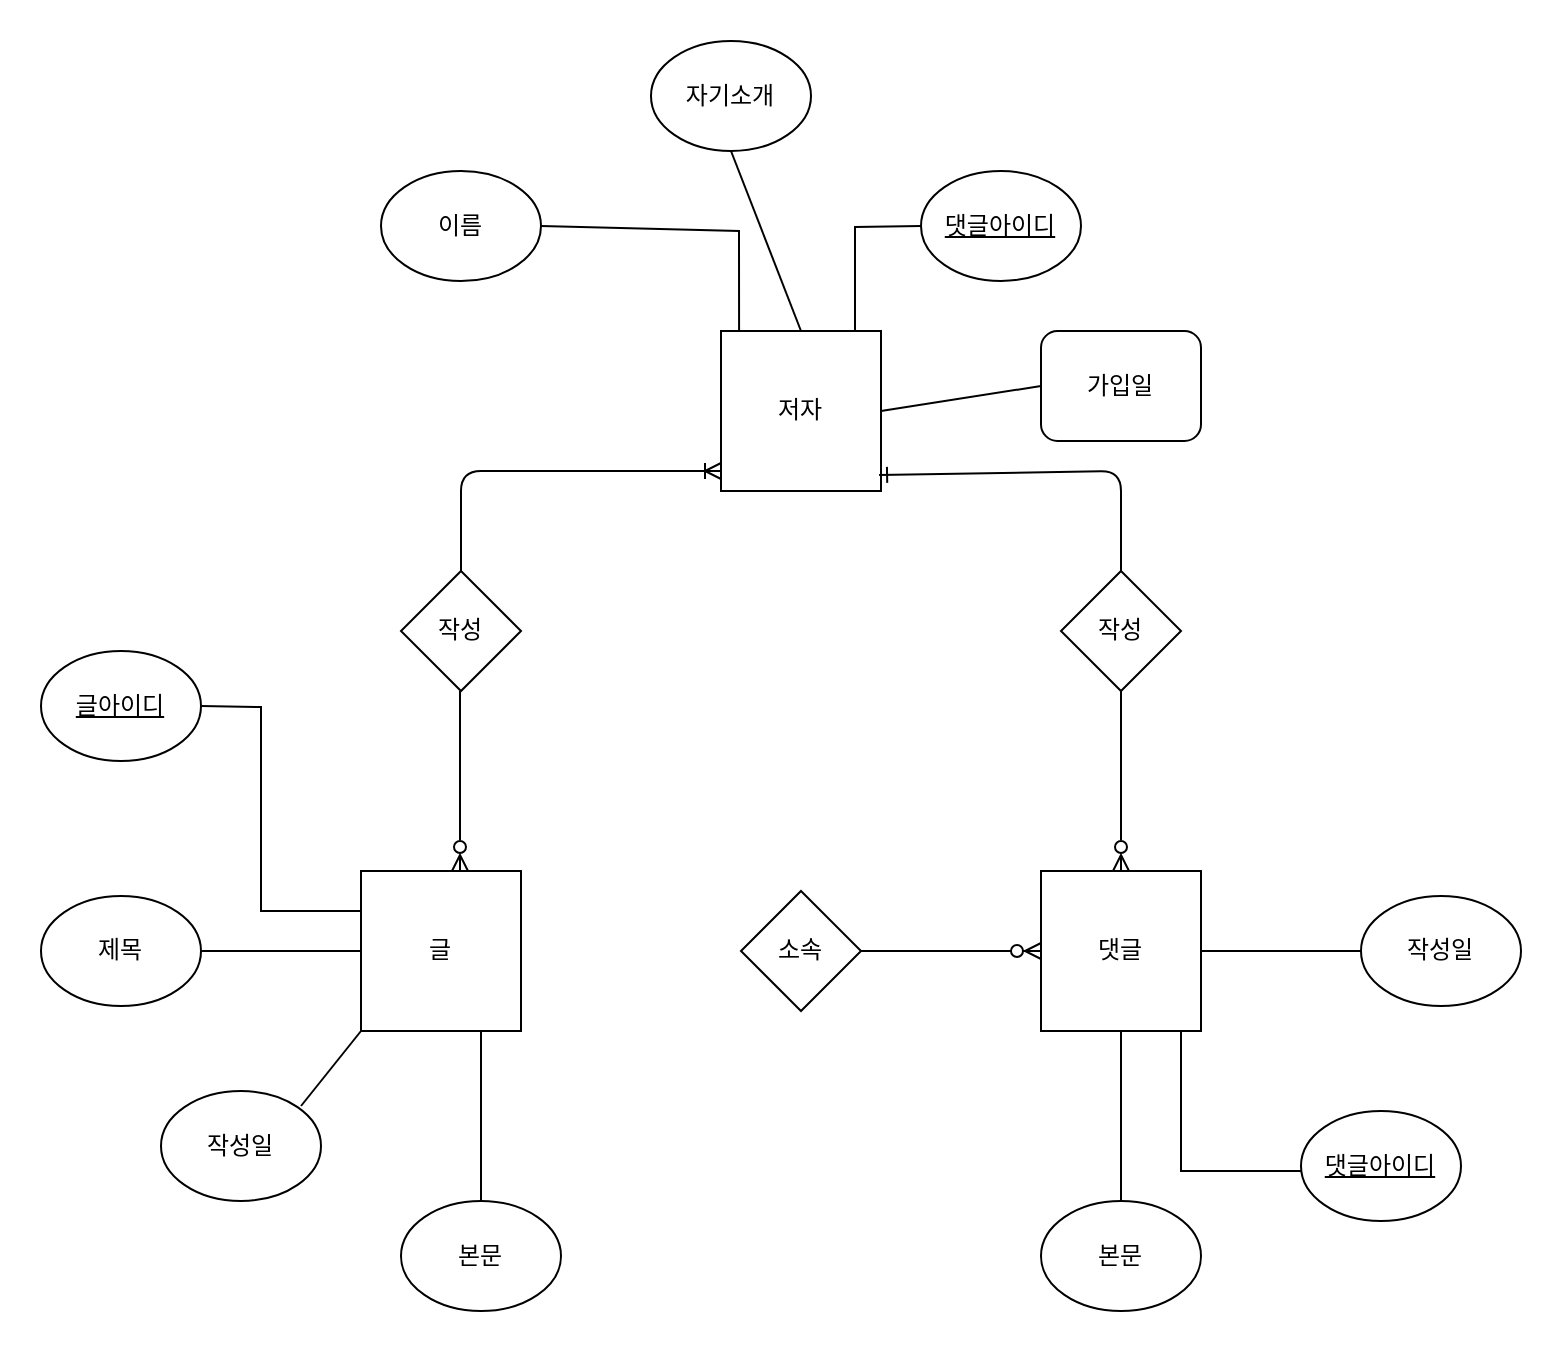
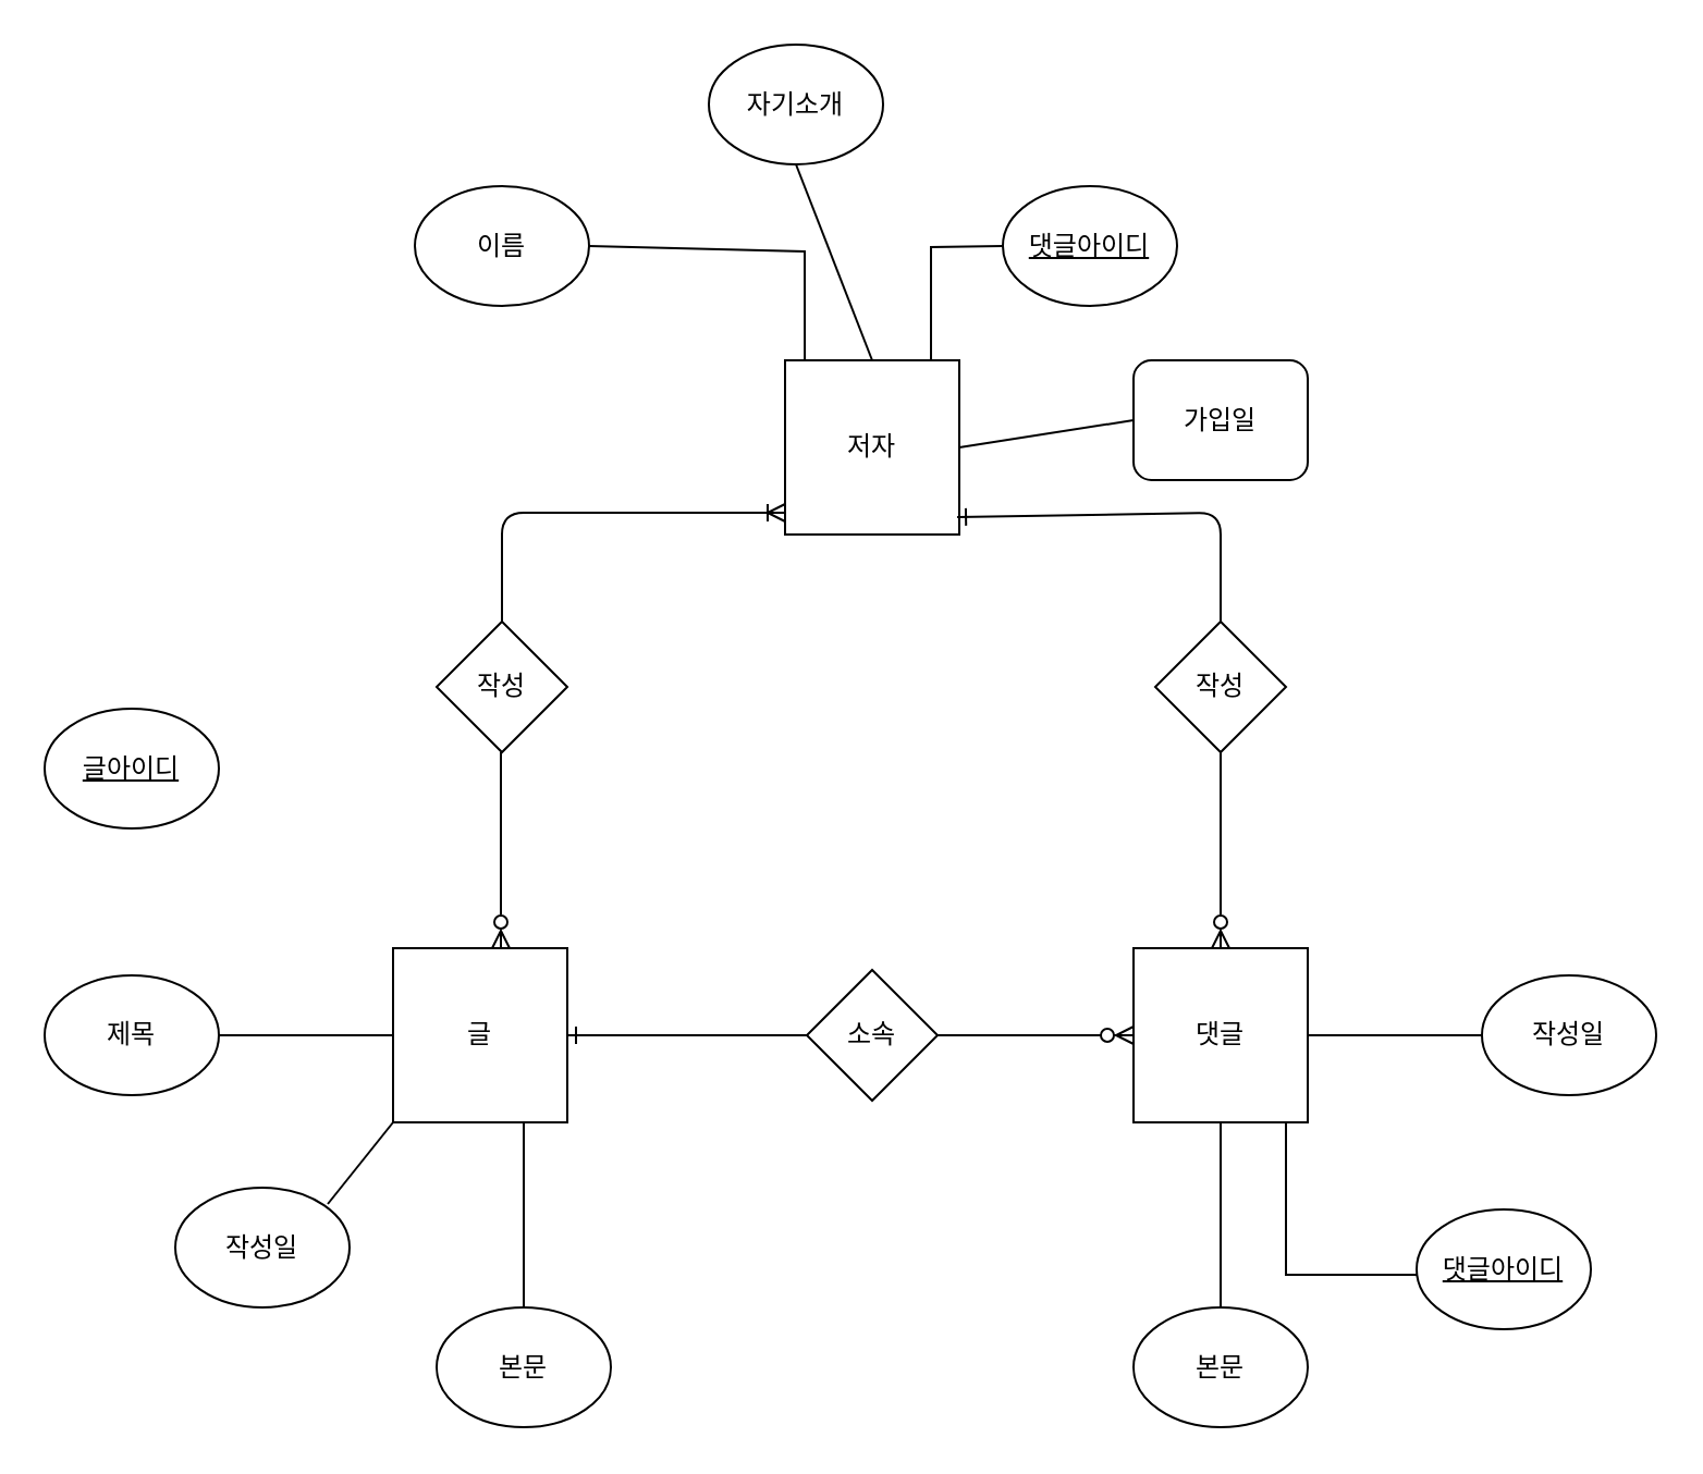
  <mxCell id="0" />
  <mxCell id="1" parent="0" />
  <mxCell id="2" value="저자" style="whiteSpace=wrap;html=1;aspect=fixed;rounded=0;" vertex="1" parent="1"><mxGeometry x="360" y="165" width="80" height="80" as="geometry" /></mxCell>
  <mxCell id="3" value="댓글" style="whiteSpace=wrap;html=1;aspect=fixed;rounded=0;" vertex="1" parent="1"><mxGeometry x="520" y="435" width="80" height="80" as="geometry" /></mxCell>
  <mxCell id="4" value="글" style="whiteSpace=wrap;html=1;aspect=fixed;rounded=0;" vertex="1" parent="1"><mxGeometry x="180" y="435" width="80" height="80" as="geometry" /></mxCell>
  <mxCell id="5" value="제목" style="ellipse;whiteSpace=wrap;html=1;rounded=0;" vertex="1" parent="1"><mxGeometry x="20" y="447.5" width="80" height="55" as="geometry" /></mxCell>
  <mxCell id="6" value="작성일" style="ellipse;whiteSpace=wrap;html=1;rounded=0;" vertex="1" parent="1"><mxGeometry x="80" y="545" width="80" height="55" as="geometry" /></mxCell>
  <mxCell id="7" value="본문" style="ellipse;whiteSpace=wrap;html=1;rounded=0;" vertex="1" parent="1"><mxGeometry x="200" y="600" width="80" height="55" as="geometry" /></mxCell>
  <mxCell id="8" value="" style="endArrow=none;html=1;rounded=0;entryX=0;entryY=0.5;entryDx=0;entryDy=0;" edge="1" parent="1" target="4"><mxGeometry width="50" height="50" relative="1" as="geometry"><mxPoint x="100" y="475" as="sourcePoint" /><mxPoint x="150" y="425" as="targetPoint" /></mxGeometry></mxCell>
  <mxCell id="9" value="이름" style="ellipse;whiteSpace=wrap;html=1;rounded=0;" vertex="1" parent="1"><mxGeometry x="190" y="85" width="80" height="55" as="geometry" /></mxCell>
  <mxCell id="10" value="자기소개" style="ellipse;whiteSpace=wrap;html=1;rounded=0;" vertex="1" parent="1"><mxGeometry x="325" y="20" width="80" height="55" as="geometry" /></mxCell>
  <mxCell id="11" value="가입일" style="whiteSpace=wrap;html=1;rounded=1;" vertex="1" parent="1"><mxGeometry x="520" y="165" width="80" height="55" as="geometry" /></mxCell>
  <mxCell id="12" value="" style="endArrow=none;html=1;rounded=0;exitX=1;exitY=0.5;exitDx=0;exitDy=0;entryX=0.113;entryY=0;entryDx=0;entryDy=0;entryPerimeter=0;" edge="1" parent="1"><mxGeometry width="50" height="50" relative="1" as="geometry"><mxPoint x="270" y="112.5" as="sourcePoint" /><mxPoint x="369.04" y="165" as="targetPoint" /><Array as="points"><mxPoint x="369" y="115" /></Array></mxGeometry></mxCell>
  <mxCell id="13" value="" style="endArrow=none;html=1;rounded=0;entryX=0.5;entryY=1;entryDx=0;entryDy=0;" edge="1" parent="1" target="10"><mxGeometry width="50" height="50" relative="1" as="geometry"><mxPoint x="400" y="165" as="sourcePoint" /><mxPoint x="450" y="115" as="targetPoint" /></mxGeometry></mxCell>
  <mxCell id="14" value="" style="endArrow=none;html=1;rounded=0;entryX=0;entryY=0.5;entryDx=0;entryDy=0;" edge="1" parent="1" target="11"><mxGeometry width="50" height="50" relative="1" as="geometry"><mxPoint x="440" y="205" as="sourcePoint" /><mxPoint x="490" y="155" as="targetPoint" /></mxGeometry></mxCell>
  <mxCell id="15" value="" style="endArrow=none;html=1;rounded=0;entryX=0;entryY=1;entryDx=0;entryDy=0;" edge="1" parent="1" target="4"><mxGeometry width="50" height="50" relative="1" as="geometry"><mxPoint x="150" y="552.5" as="sourcePoint" /><mxPoint x="200" y="502.5" as="targetPoint" /></mxGeometry></mxCell>
  <mxCell id="16" value="" style="endArrow=none;html=1;rounded=0;entryX=0.75;entryY=1;entryDx=0;entryDy=0;" edge="1" parent="1" target="4"><mxGeometry width="50" height="50" relative="1" as="geometry"><mxPoint x="240" y="600" as="sourcePoint" /><mxPoint x="290" y="550" as="targetPoint" /></mxGeometry></mxCell>
  <mxCell id="17" value="본문" style="ellipse;whiteSpace=wrap;html=1;rounded=0;" vertex="1" parent="1"><mxGeometry x="520" y="600" width="80" height="55" as="geometry" /></mxCell>
  <mxCell id="18" value="작성일" style="ellipse;whiteSpace=wrap;html=1;rounded=0;" vertex="1" parent="1"><mxGeometry x="680" y="447.5" width="80" height="55" as="geometry" /></mxCell>
  <mxCell id="19" value="" style="endArrow=none;html=1;rounded=0;entryX=0;entryY=0.5;entryDx=0;entryDy=0;" edge="1" parent="1" target="18"><mxGeometry width="50" height="50" relative="1" as="geometry"><mxPoint x="600" y="475" as="sourcePoint" /><mxPoint x="650" y="425" as="targetPoint" /></mxGeometry></mxCell>
  <mxCell id="20" value="" style="endArrow=none;html=1;rounded=0;entryX=0.5;entryY=0;entryDx=0;entryDy=0;" edge="1" parent="1" target="17"><mxGeometry width="50" height="50" relative="1" as="geometry"><mxPoint x="560" y="515" as="sourcePoint" /><mxPoint x="560" y="595" as="targetPoint" /></mxGeometry></mxCell>
  <mxCell id="21" value="&lt;u&gt;글아이디&lt;/u&gt;" style="ellipse;whiteSpace=wrap;html=1;rounded=0;" vertex="1" parent="1"><mxGeometry x="20" y="325" width="80" height="55" as="geometry" /></mxCell>
- <mxCell id="22" value="" style="endArrow=none;html=1;rounded=0;entryX=0;entryY=0.25;entryDx=0;entryDy=0;exitX=1;exitY=0.5;exitDx=0;exitDy=0;" edge="1" parent="1" source="21" target="4"><mxGeometry width="50" height="50" relative="1" as="geometry"><mxPoint x="95" y="365" as="sourcePoint" /><mxPoint x="170" y="455" as="targetPoint" /><Array as="points"><mxPoint x="130" y="353" /><mxPoint x="130" y="455" /></Array></mxGeometry></mxCell>
  <mxCell id="23" value="&lt;u&gt;댓글아이디&lt;/u&gt;" style="ellipse;whiteSpace=wrap;html=1;rounded=0;" vertex="1" parent="1"><mxGeometry x="650" y="555" width="80" height="55" as="geometry" /></mxCell>
  <mxCell id="24" value="" style="endArrow=none;html=1;rounded=0;exitX=0.875;exitY=1;exitDx=0;exitDy=0;exitPerimeter=0;" edge="1" parent="1" source="3"><mxGeometry width="50" height="50" relative="1" as="geometry"><mxPoint x="610" y="635" as="sourcePoint" /><mxPoint x="650" y="585" as="targetPoint" /><Array as="points"><mxPoint x="590" y="585" /></Array></mxGeometry></mxCell>
  <mxCell id="25" value="&lt;u&gt;댓글아이디&lt;/u&gt;" style="ellipse;whiteSpace=wrap;html=1;rounded=0;" vertex="1" parent="1"><mxGeometry x="460" y="85" width="80" height="55" as="geometry" /></mxCell>
  <mxCell id="26" value="" style="endArrow=none;html=1;rounded=0;entryX=0;entryY=0.5;entryDx=0;entryDy=0;" edge="1" parent="1" target="25"><mxGeometry width="50" height="50" relative="1" as="geometry"><mxPoint x="427" y="165" as="sourcePoint" /><mxPoint x="460" y="125" as="targetPoint" /><Array as="points"><mxPoint x="427" y="113" /></Array></mxGeometry></mxCell>
  <mxCell id="27" value="작성" style="rhombus;whiteSpace=wrap;html=1;rounded=0;" vertex="1" parent="1"><mxGeometry x="200" y="285" width="60" height="60" as="geometry" /></mxCell>
  <mxCell id="28" value="소속" style="rhombus;whiteSpace=wrap;html=1;rounded=0;" vertex="1" parent="1"><mxGeometry x="370" y="445" width="60" height="60" as="geometry" /></mxCell>
  <mxCell id="29" value="작성" style="rhombus;whiteSpace=wrap;html=1;rounded=0;" vertex="1" parent="1"><mxGeometry x="530" y="285" width="60" height="60" as="geometry" /></mxCell>
  <mxCell id="30" value="" style="edgeStyle=entityRelationEdgeStyle;fontSize=12;html=1;endArrow=ERzeroToMany;endFill=1;elbow=vertical;" edge="1" parent="1" target="3"><mxGeometry width="100" height="100" relative="1" as="geometry"><mxPoint x="430" y="475" as="sourcePoint" /><mxPoint x="530" y="375" as="targetPoint" /></mxGeometry></mxCell>
+ <mxCell id="31" value="" style="edgeStyle=entityRelationEdgeStyle;fontSize=12;html=1;endArrow=none;elbow=vertical;exitX=1;exitY=0.5;exitDx=0;exitDy=0;startArrow=ERone;startFill=0;endFill=0;" edge="1" parent="1" source="4" target="28"><mxGeometry width="100" height="100" relative="1" as="geometry"><mxPoint x="280" y="455" as="sourcePoint" /><mxPoint x="430" y="615" as="targetPoint" /></mxGeometry></mxCell>
  <mxCell id="32" value="" style="endArrow=none;html=1;elbow=vertical;entryX=0.5;entryY=1;entryDx=0;entryDy=0;exitX=0.5;exitY=0;exitDx=0;exitDy=0;startArrow=ERzeroToMany;startFill=0;" edge="1" parent="1" source="3" target="29"><mxGeometry width="50" height="50" relative="1" as="geometry"><mxPoint x="190" y="405" as="sourcePoint" /><mxPoint x="240" y="355" as="targetPoint" /></mxGeometry></mxCell>
  <mxCell id="33" value="" style="endArrow=none;html=1;elbow=vertical;entryX=0.5;entryY=1;entryDx=0;entryDy=0;exitX=0.5;exitY=0;exitDx=0;exitDy=0;startArrow=ERzeroToMany;startFill=0;" edge="1" parent="1"><mxGeometry width="50" height="50" relative="1" as="geometry"><mxPoint x="229.5" y="435" as="sourcePoint" /><mxPoint x="229.5" y="345" as="targetPoint" /></mxGeometry></mxCell>
  <mxCell id="34" value="" style="endArrow=none;html=1;elbow=vertical;startArrow=ERoneToMany;startFill=0;entryX=0.5;entryY=0;entryDx=0;entryDy=0;" edge="1" parent="1" target="27"><mxGeometry width="50" height="50" relative="1" as="geometry"><mxPoint x="360" y="235" as="sourcePoint" /><mxPoint x="270" y="355" as="targetPoint" /><Array as="points"><mxPoint x="230" y="235" /></Array></mxGeometry></mxCell>
  <mxCell id="35" value="" style="endArrow=none;html=1;elbow=vertical;exitX=0.988;exitY=0.9;exitDx=0;exitDy=0;startArrow=ERone;startFill=0;entryX=0.5;entryY=0;entryDx=0;entryDy=0;exitPerimeter=0;" edge="1" parent="1" source="2" target="29"><mxGeometry width="50" height="50" relative="1" as="geometry"><mxPoint x="480" y="365" as="sourcePoint" /><mxPoint x="530" y="315" as="targetPoint" /><Array as="points"><mxPoint x="560" y="235" /></Array></mxGeometry></mxCell>
